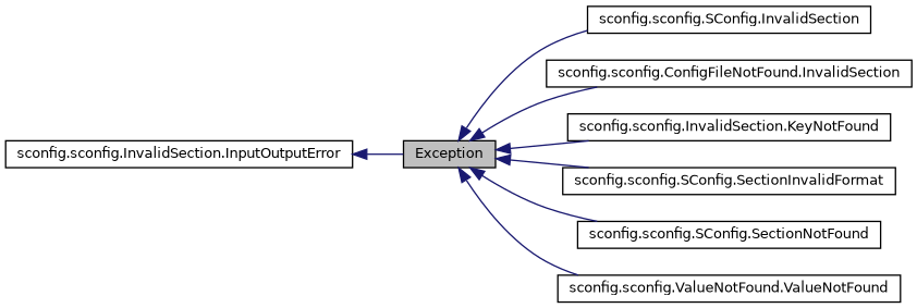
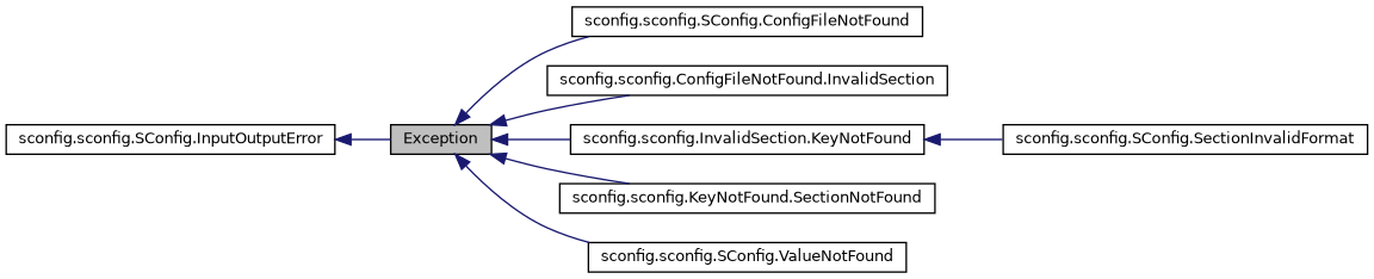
  digraph {
    rankdir=LR
    node [color=black fillcolor=white fontname=Helvetica fontsize=10 shape=record style=filled]
    edge [color=midnightblue dir=back fontname=Helvetica fontsize=10 labelfontname=Helvetica labelfontsize=10 style=solid]
    n1 [fillcolor=grey75 fontcolor=black height=0.2 label=Exception width=0.4]
-   n2 [height=0.2 label="sconfig.sconfig.SConfig.InvalidSection" width=0.4]
+   n2 [height=0.2 label="sconfig.sconfig.SConfig.ConfigFileNotFound" width=0.4]
    n3 [height=0.2 label="sconfig.sconfig.ConfigFileNotFound.InvalidSection" width=0.4]
    n4 [height=0.2 label="sconfig.sconfig.InvalidSection.KeyNotFound" width=0.4]
    n5 [height=0.2 label="sconfig.sconfig.SConfig.SectionInvalidFormat" width=0.4]
-   n6 [height=0.2 label="sconfig.sconfig.SConfig.SectionNotFound" width=0.4]
-   n7 [height=0.2 label="sconfig.sconfig.ValueNotFound.ValueNotFound" width=0.4]
-   n8 [height=0.2 label="sconfig.sconfig.InvalidSection.InputOutputError" width=0.4]
+   n6 [height=0.2 label="sconfig.sconfig.KeyNotFound.SectionNotFound" width=0.4]
+   n7 [height=0.2 label="sconfig.sconfig.SConfig.ValueNotFound" width=0.4]
+   n8 [height=0.2 label="sconfig.sconfig.SConfig.InputOutputError" width=0.4]
    n1 -> n2
    n1 -> n3
    n1 -> n4
-   n1 -> n5
+   n4 -> n5
    n1 -> n6
    n1 -> n7
    n8 -> n1
  }
